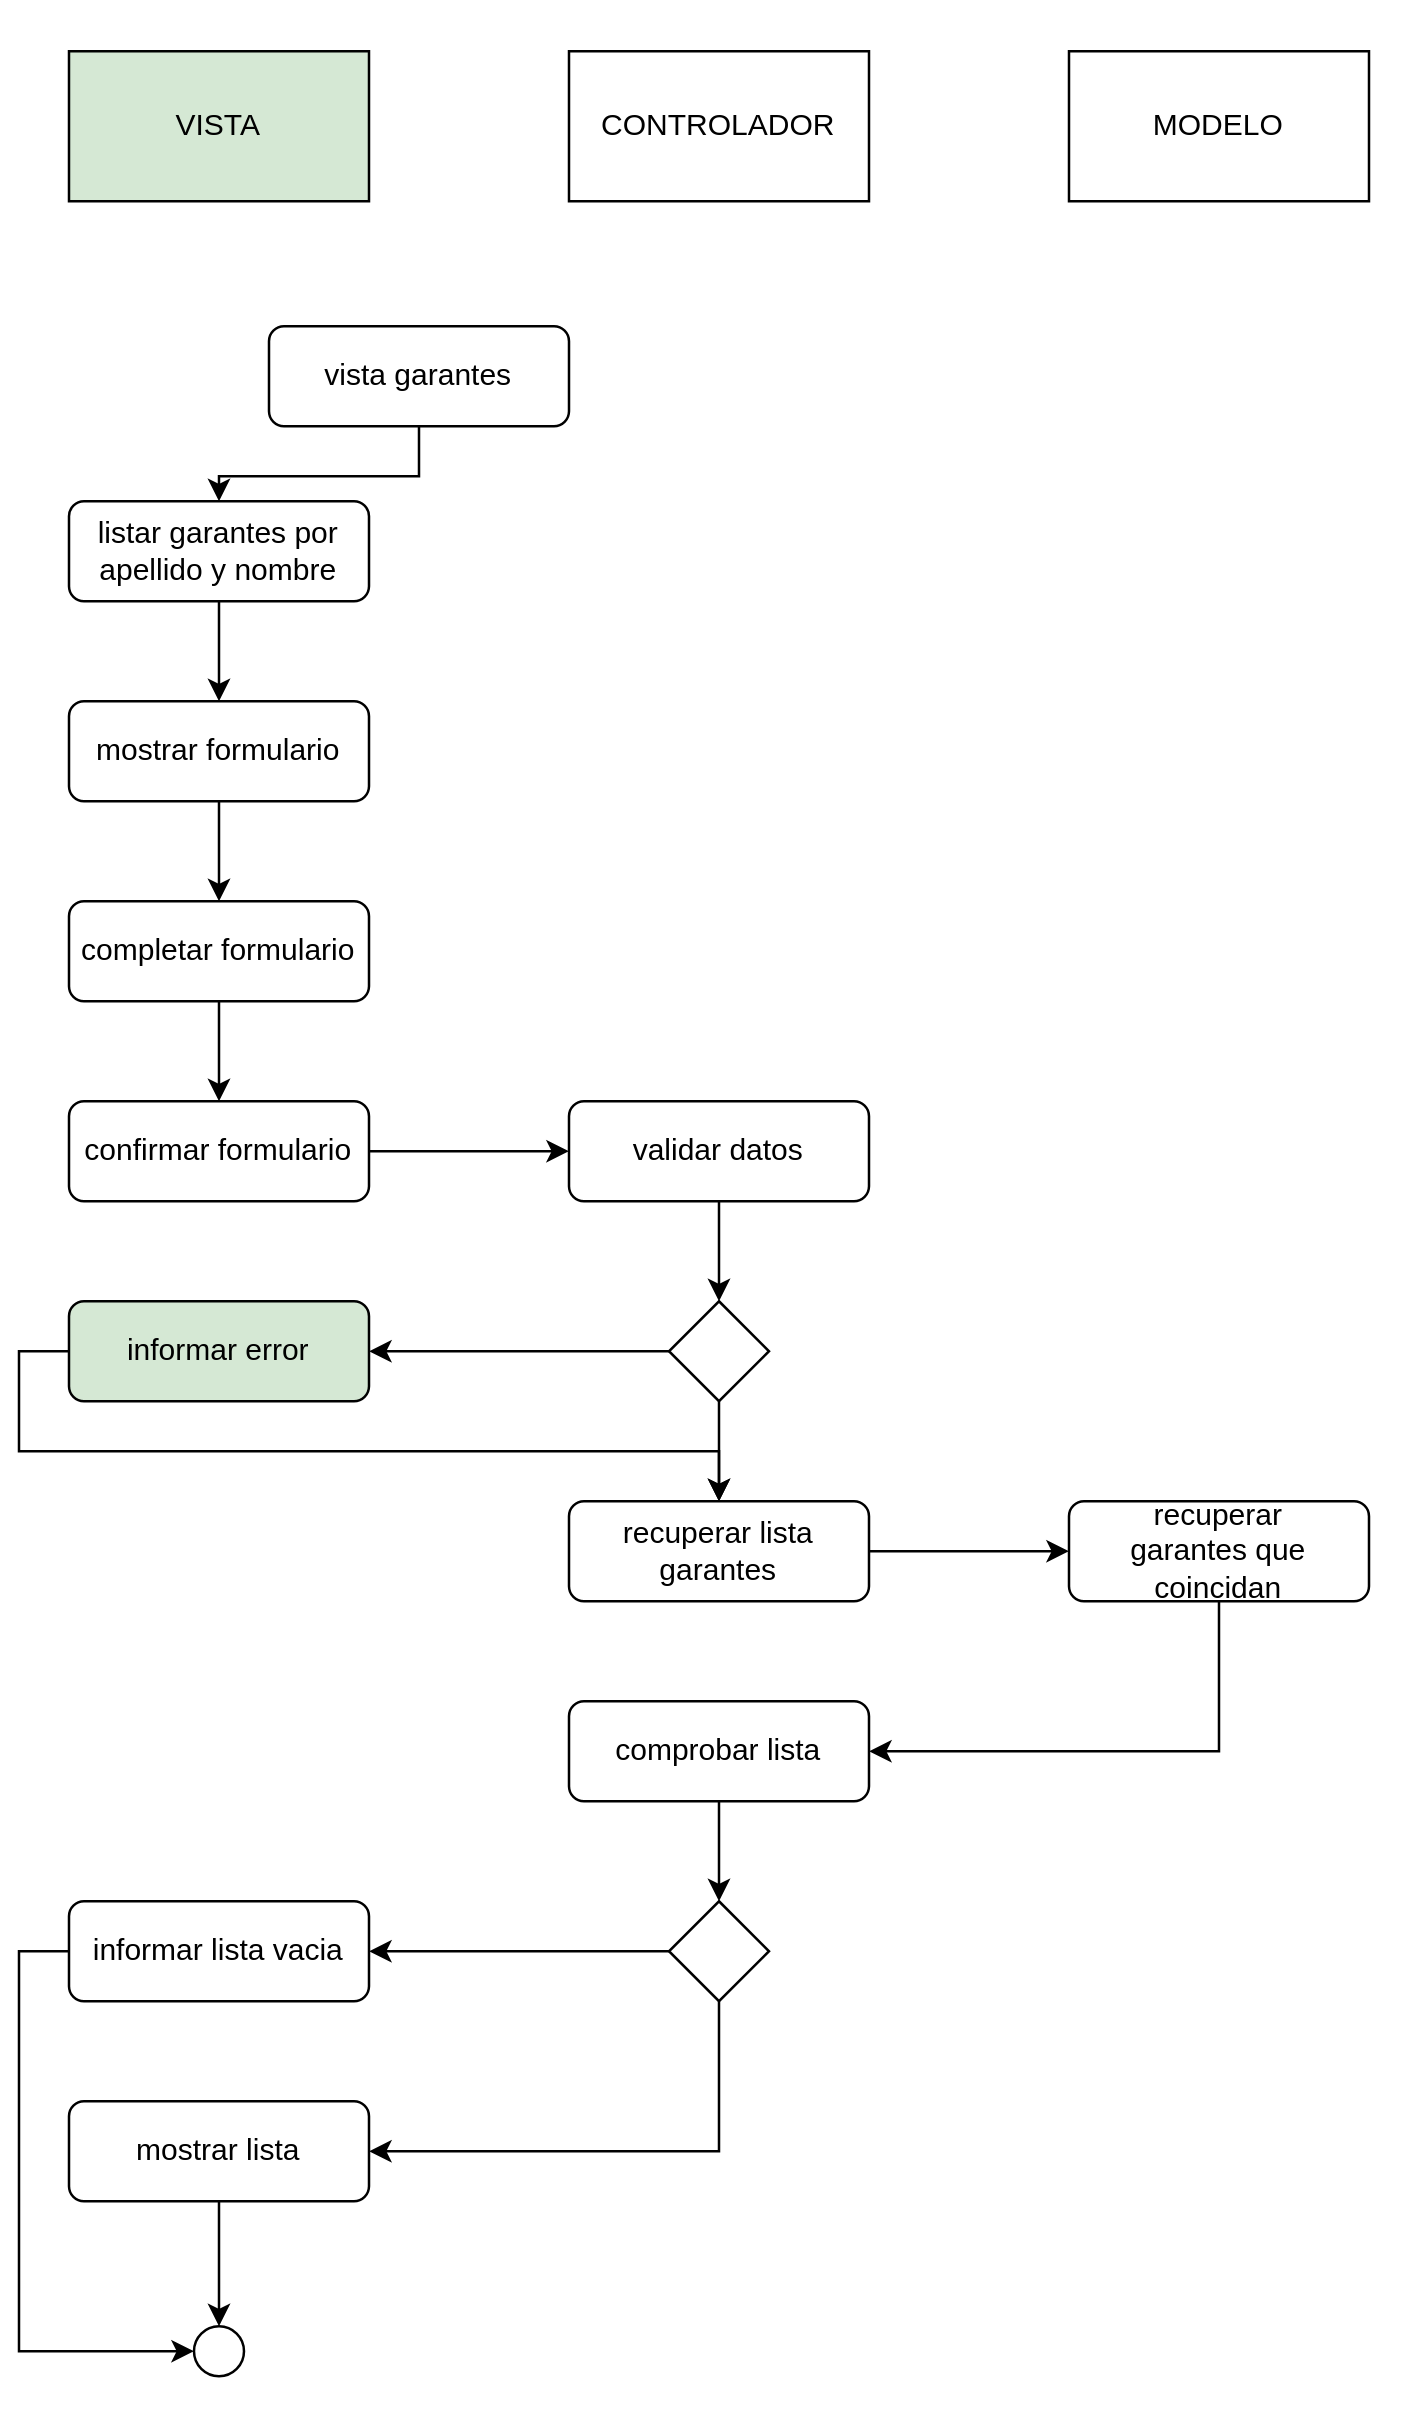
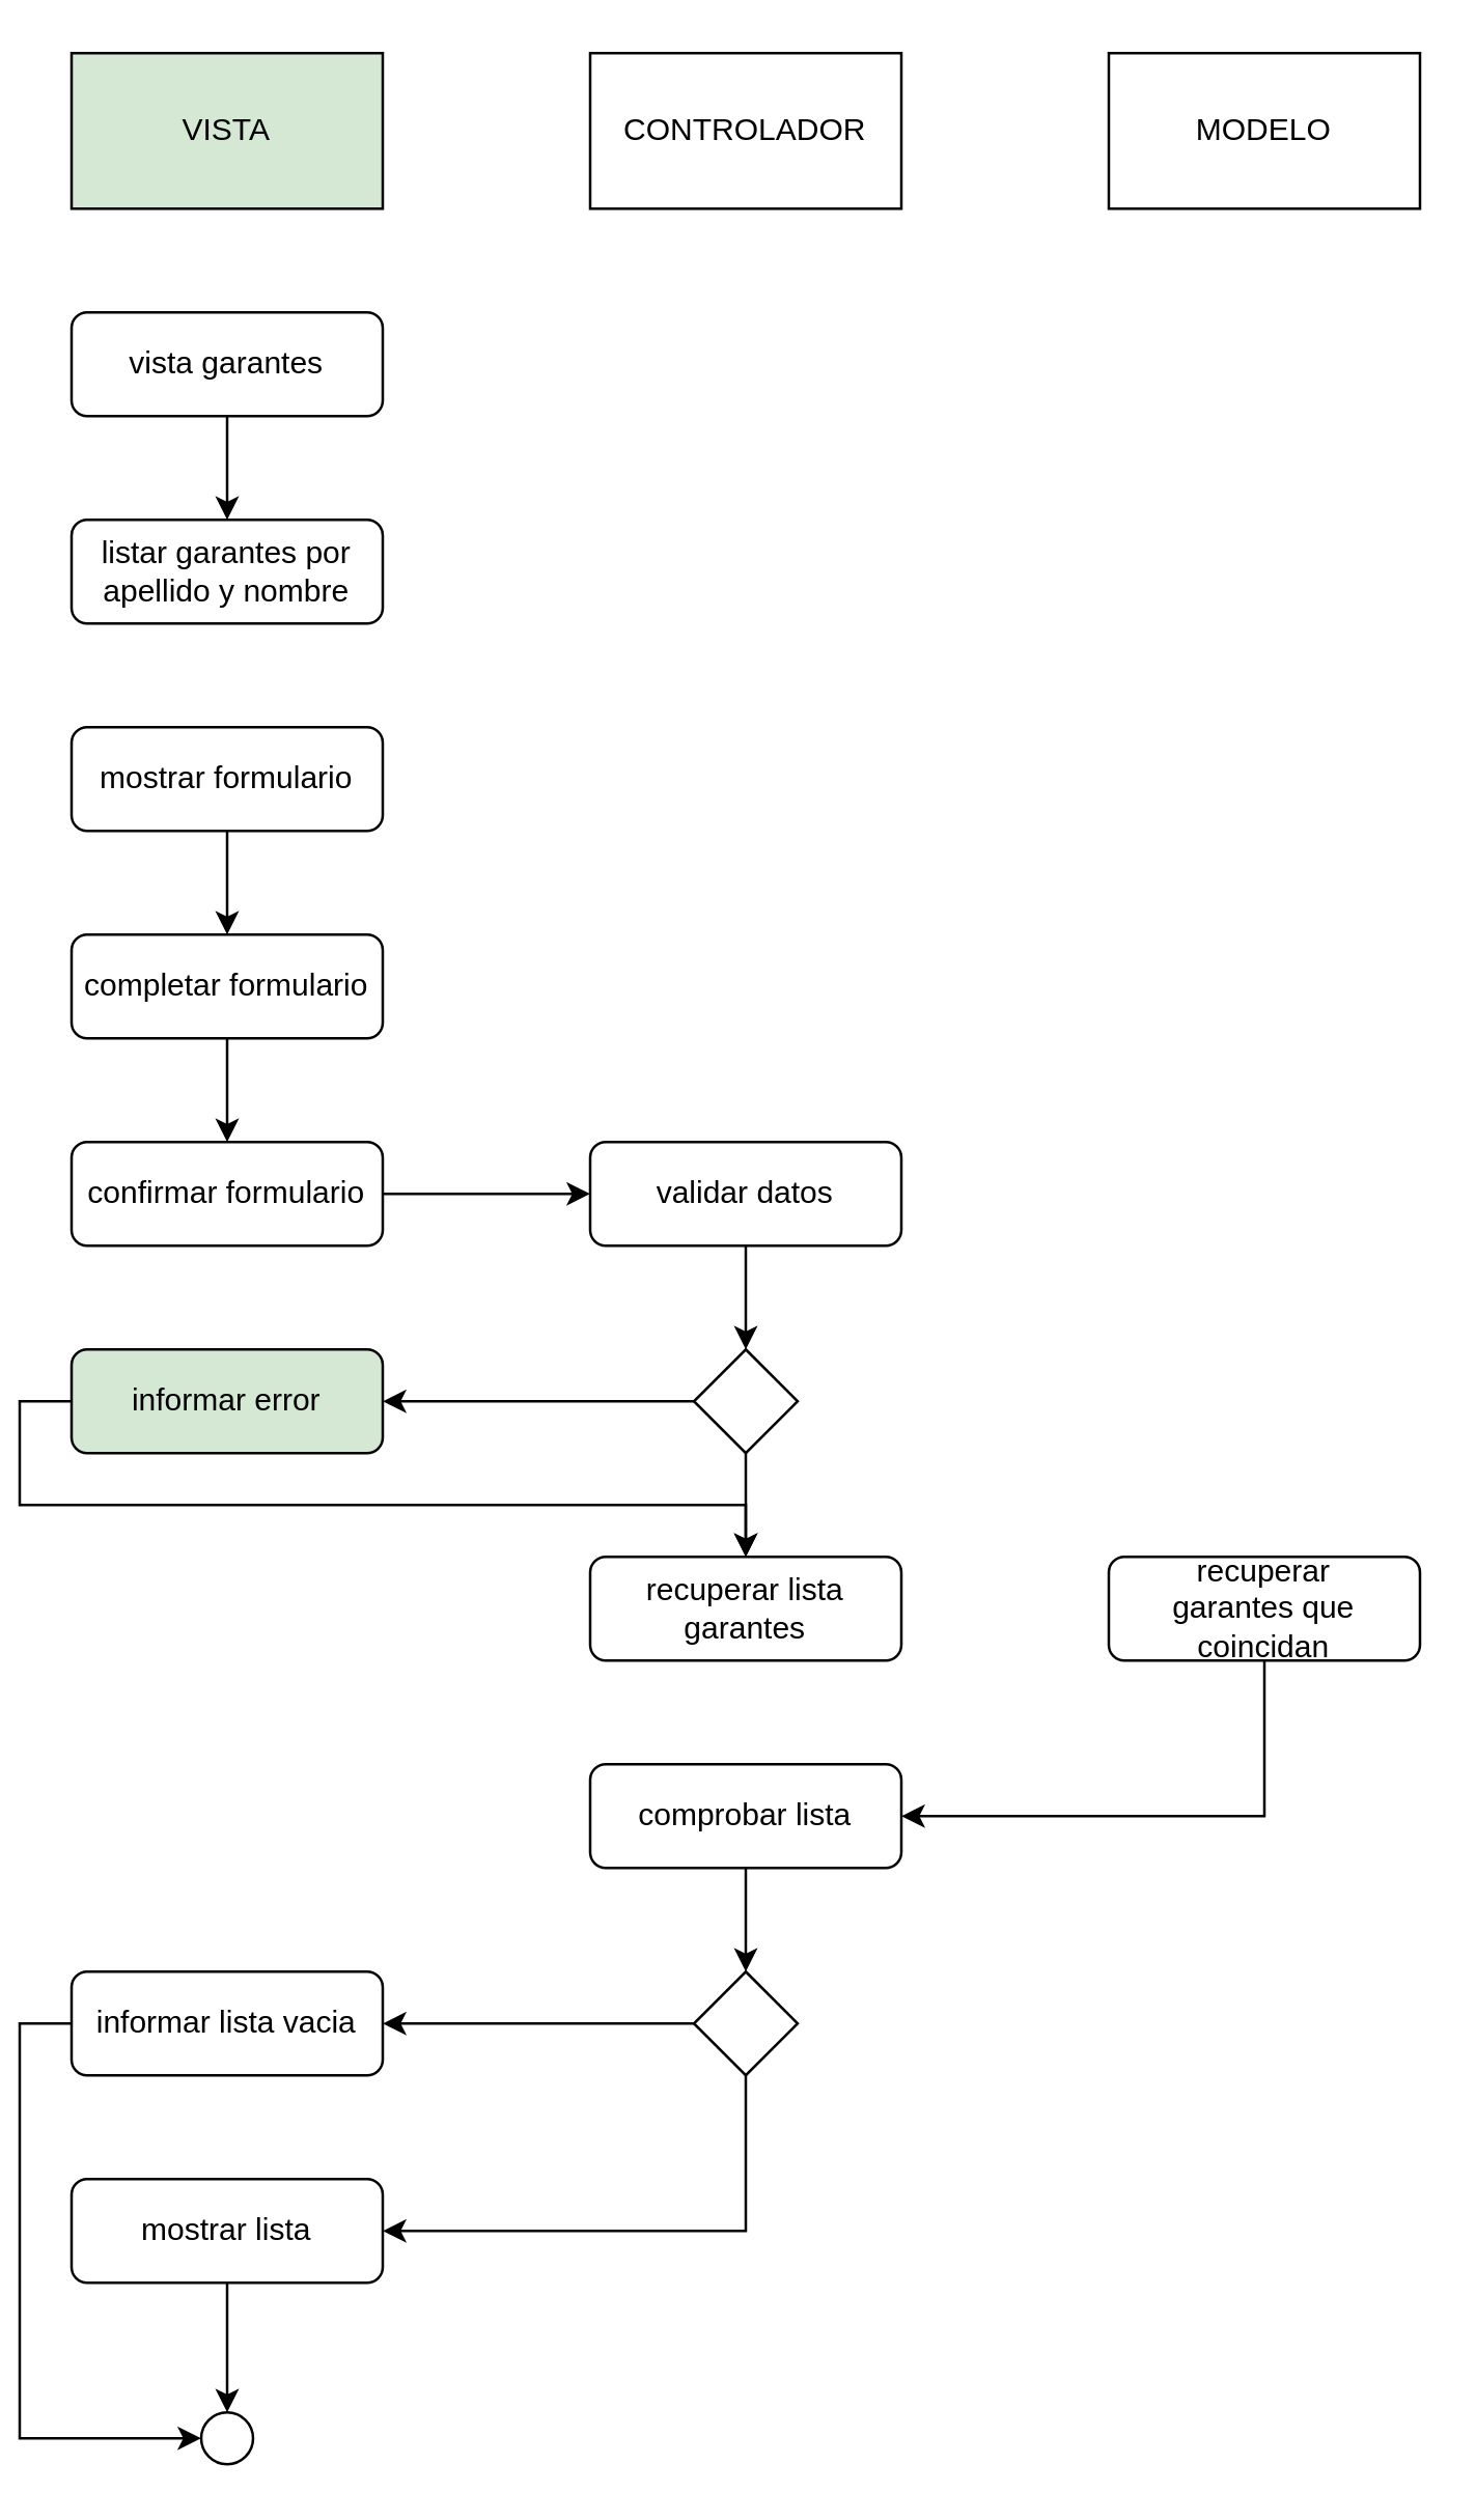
  <mxCell id="0" />
  <mxCell id="1" parent="0" />
  <mxCell id="2" value="VISTA" style="rounded=0;whiteSpace=wrap;html=1;fillColor=#d5e8d4;" vertex="1" parent="1"><mxGeometry x="20" y="20" width="120" height="60" as="geometry" /></mxCell>
  <mxCell id="3" value="CONTROLADOR" style="rounded=0;whiteSpace=wrap;html=1;" vertex="1" parent="1"><mxGeometry x="220" y="20" width="120" height="60" as="geometry" /></mxCell>
  <mxCell id="4" value="MODELO" style="rounded=0;whiteSpace=wrap;html=1;" vertex="1" parent="1"><mxGeometry x="420" y="20" width="120" height="60" as="geometry" /></mxCell>
  <mxCell id="5" value="" style="ellipse;whiteSpace=wrap;html=1;aspect=fixed;fillStyle=solid;fillColor=light-dark(#FFFFFF,#121212);" vertex="1" parent="1"><mxGeometry x="70" y="930" width="20" height="20" as="geometry" /></mxCell>
  <mxCell id="6" style="edgeStyle=orthogonalEdgeStyle;rounded=0;orthogonalLoop=1;jettySize=auto;html=1;exitX=0.5;exitY=1;exitDx=0;exitDy=0;entryX=0.5;entryY=0;entryDx=0;entryDy=0;" edge="1" parent="1" source="7" target="9"><mxGeometry relative="1" as="geometry" /></mxCell>
- <mxCell id="7" value="vista garantes" style="rounded=1;whiteSpace=wrap;html=1;" vertex="1" parent="1"><mxGeometry x="100" y="130" width="120" height="40" as="geometry" /></mxCell>
- <mxCell id="8" style="edgeStyle=orthogonalEdgeStyle;rounded=0;orthogonalLoop=1;jettySize=auto;html=1;exitX=0.5;exitY=1;exitDx=0;exitDy=0;entryX=0.5;entryY=0;entryDx=0;entryDy=0;" edge="1" parent="1" source="9" target="24"><mxGeometry relative="1" as="geometry" /></mxCell>
+ <mxCell id="7" value="vista garantes" style="rounded=1;whiteSpace=wrap;html=1;" vertex="1" parent="1"><mxGeometry x="20" y="120" width="120" height="40" as="geometry" /></mxCell>
  <mxCell id="9" value="listar garantes&amp;nbsp;por apellido y nombre" style="rounded=1;whiteSpace=wrap;html=1;" vertex="1" parent="1"><mxGeometry x="20" y="200" width="120" height="40" as="geometry" /></mxCell>
- <mxCell id="10" style="edgeStyle=orthogonalEdgeStyle;rounded=0;orthogonalLoop=1;jettySize=auto;html=1;exitX=1;exitY=0.5;exitDx=0;exitDy=0;entryX=0;entryY=0.5;entryDx=0;entryDy=0;" edge="1" parent="1" source="11" target="13"><mxGeometry relative="1" as="geometry" /></mxCell>
  <mxCell id="11" value="recuperar lista garantes" style="rounded=1;whiteSpace=wrap;html=1;" vertex="1" parent="1"><mxGeometry x="220" y="600" width="120" height="40" as="geometry" /></mxCell>
  <mxCell id="12" style="edgeStyle=orthogonalEdgeStyle;rounded=0;orthogonalLoop=1;jettySize=auto;html=1;exitX=0.5;exitY=1;exitDx=0;exitDy=0;entryX=1;entryY=0.5;entryDx=0;entryDy=0;" edge="1" parent="1" source="13" target="18"><mxGeometry relative="1" as="geometry" /></mxCell>
  <mxCell id="13" value="recuperar garantes&amp;nbsp;que coincidan" style="rounded=1;whiteSpace=wrap;html=1;" vertex="1" parent="1"><mxGeometry x="420" y="600" width="120" height="40" as="geometry" /></mxCell>
  <mxCell id="14" style="edgeStyle=orthogonalEdgeStyle;rounded=0;orthogonalLoop=1;jettySize=auto;html=1;exitX=0;exitY=0.5;exitDx=0;exitDy=0;entryX=1;entryY=0.5;entryDx=0;entryDy=0;" edge="1" parent="1" source="16" target="20"><mxGeometry relative="1" as="geometry" /></mxCell>
  <mxCell id="15" style="edgeStyle=orthogonalEdgeStyle;rounded=0;orthogonalLoop=1;jettySize=auto;html=1;exitX=0.5;exitY=1;exitDx=0;exitDy=0;entryX=1;entryY=0.5;entryDx=0;entryDy=0;" edge="1" parent="1" source="16" target="22"><mxGeometry relative="1" as="geometry" /></mxCell>
  <mxCell id="16" value="" style="rhombus;whiteSpace=wrap;html=1;" vertex="1" parent="1"><mxGeometry x="260" y="760" width="40" height="40" as="geometry" /></mxCell>
  <mxCell id="17" style="edgeStyle=orthogonalEdgeStyle;rounded=0;orthogonalLoop=1;jettySize=auto;html=1;exitX=0.5;exitY=1;exitDx=0;exitDy=0;entryX=0.5;entryY=0;entryDx=0;entryDy=0;" edge="1" parent="1" source="18" target="16"><mxGeometry relative="1" as="geometry" /></mxCell>
  <mxCell id="18" value="comprobar lista" style="rounded=1;whiteSpace=wrap;html=1;" vertex="1" parent="1"><mxGeometry x="220" y="680" width="120" height="40" as="geometry" /></mxCell>
  <mxCell id="19" style="edgeStyle=orthogonalEdgeStyle;rounded=0;orthogonalLoop=1;jettySize=auto;html=1;exitX=0;exitY=0.5;exitDx=0;exitDy=0;entryX=0;entryY=0.5;entryDx=0;entryDy=0;" edge="1" parent="1" source="20" target="5"><mxGeometry relative="1" as="geometry" /></mxCell>
  <mxCell id="20" value="informar lista vacia" style="rounded=1;whiteSpace=wrap;html=1;" vertex="1" parent="1"><mxGeometry x="20" y="760" width="120" height="40" as="geometry" /></mxCell>
  <mxCell id="21" style="edgeStyle=orthogonalEdgeStyle;rounded=0;orthogonalLoop=1;jettySize=auto;html=1;exitX=0.5;exitY=1;exitDx=0;exitDy=0;entryX=0.5;entryY=0;entryDx=0;entryDy=0;" edge="1" parent="1" source="22" target="5"><mxGeometry relative="1" as="geometry" /></mxCell>
  <mxCell id="22" value="mostrar lista" style="rounded=1;whiteSpace=wrap;html=1;" vertex="1" parent="1"><mxGeometry x="20" y="840" width="120" height="40" as="geometry" /></mxCell>
  <mxCell id="23" style="edgeStyle=orthogonalEdgeStyle;rounded=0;orthogonalLoop=1;jettySize=auto;html=1;exitX=0.5;exitY=1;exitDx=0;exitDy=0;entryX=0.5;entryY=0;entryDx=0;entryDy=0;" edge="1" parent="1" source="24" target="26"><mxGeometry relative="1" as="geometry" /></mxCell>
  <mxCell id="24" value="mostrar formulario" style="rounded=1;whiteSpace=wrap;html=1;" vertex="1" parent="1"><mxGeometry x="20" y="280" width="120" height="40" as="geometry" /></mxCell>
  <mxCell id="25" style="edgeStyle=orthogonalEdgeStyle;rounded=0;orthogonalLoop=1;jettySize=auto;html=1;exitX=0.5;exitY=1;exitDx=0;exitDy=0;entryX=0.5;entryY=0;entryDx=0;entryDy=0;" edge="1" parent="1" source="26" target="28"><mxGeometry relative="1" as="geometry" /></mxCell>
  <mxCell id="26" value="completar formulario" style="rounded=1;whiteSpace=wrap;html=1;" vertex="1" parent="1"><mxGeometry x="20" y="360" width="120" height="40" as="geometry" /></mxCell>
  <mxCell id="27" style="edgeStyle=orthogonalEdgeStyle;rounded=0;orthogonalLoop=1;jettySize=auto;html=1;exitX=1;exitY=0.5;exitDx=0;exitDy=0;entryX=0;entryY=0.5;entryDx=0;entryDy=0;" edge="1" parent="1" source="28" target="30"><mxGeometry relative="1" as="geometry" /></mxCell>
  <mxCell id="28" value="confirmar formulario" style="rounded=1;whiteSpace=wrap;html=1;" vertex="1" parent="1"><mxGeometry x="20" y="440" width="120" height="40" as="geometry" /></mxCell>
  <mxCell id="29" style="edgeStyle=orthogonalEdgeStyle;rounded=0;orthogonalLoop=1;jettySize=auto;html=1;exitX=0.5;exitY=1;exitDx=0;exitDy=0;entryX=0.5;entryY=0;entryDx=0;entryDy=0;" edge="1" parent="1" source="30" target="35"><mxGeometry relative="1" as="geometry" /></mxCell>
  <mxCell id="30" value="validar datos&lt;span style=&quot;color: rgba(0, 0, 0, 0); font-family: monospace; font-size: 0px; text-align: start; text-wrap-mode: nowrap;&quot;&gt;%3CmxGraphModel%3E%3Croot%3E%3CmxCell%20id%3D%220%22%2F%3E%3CmxCell%20id%3D%221%22%20parent%3D%220%22%2F%3E%3CmxCell%20id%3D%222%22%20value%3D%22%22%20style%3D%22rounded%3D1%3BwhiteSpace%3Dwrap%3Bhtml%3D1%3B%22%20vertex%3D%221%22%20parent%3D%221%22%3E%3CmxGeometry%20x%3D%22120%22%20y%3D%22280%22%20width%3D%22120%22%20height%3D%2240%22%20as%3D%22geometry%22%2F%3E%3C%2FmxCell%3E%3C%2Froot%3E%3C%2FmxGraphModel%3E&lt;/span&gt;" style="rounded=1;whiteSpace=wrap;html=1;" vertex="1" parent="1"><mxGeometry x="220" y="440" width="120" height="40" as="geometry" /></mxCell>
  <mxCell id="31" style="edgeStyle=orthogonalEdgeStyle;rounded=0;orthogonalLoop=1;jettySize=auto;html=1;exitX=0;exitY=0.5;exitDx=0;exitDy=0;" edge="1" parent="1" source="32" target="11"><mxGeometry relative="1" as="geometry" /></mxCell>
  <mxCell id="32" value="informar error" style="rounded=1;whiteSpace=wrap;html=1;fillColor=#d5e8d4;" vertex="1" parent="1"><mxGeometry x="20" y="520" width="120" height="40" as="geometry" /></mxCell>
  <mxCell id="33" style="edgeStyle=orthogonalEdgeStyle;rounded=0;orthogonalLoop=1;jettySize=auto;html=1;exitX=0;exitY=0.5;exitDx=0;exitDy=0;entryX=1;entryY=0.5;entryDx=0;entryDy=0;" edge="1" parent="1" source="35" target="32"><mxGeometry relative="1" as="geometry" /></mxCell>
  <mxCell id="34" style="edgeStyle=orthogonalEdgeStyle;rounded=0;orthogonalLoop=1;jettySize=auto;html=1;exitX=0.5;exitY=1;exitDx=0;exitDy=0;entryX=0.5;entryY=0;entryDx=0;entryDy=0;" edge="1" parent="1" source="35" target="11"><mxGeometry relative="1" as="geometry" /></mxCell>
  <mxCell id="35" value="" style="rhombus;whiteSpace=wrap;html=1;" vertex="1" parent="1"><mxGeometry x="260" y="520" width="40" height="40" as="geometry" /></mxCell>
